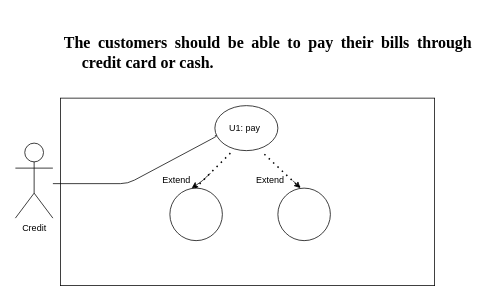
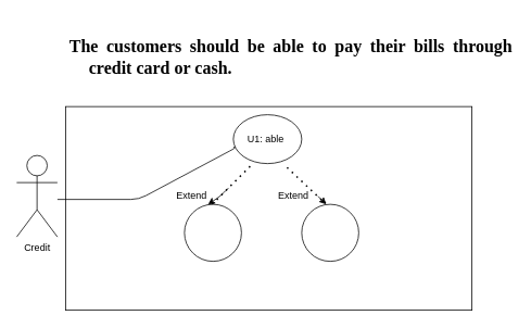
  <mxCell id="0" />
  <mxCell id="1" parent="0" />
  <mxCell id="2" value="&lt;span style=&quot;color: rgba(0 , 0 , 0 , 0) ; font-family: monospace ; font-size: 0px&quot;&gt;%3CmxGraphModel%3E%3Croot%3E%3CmxCell%20id%3D%220%22%2F%3E%3CmxCell%20id%3D%221%22%20parent%3D%220%22%2F%3E%3CmxCell%20id%3D%222%22%20value%3D%22%22%20style%3D%22endArrow%3Dclassic%3Bhtml%3D1%3B%22%20edge%3D%221%22%20parent%3D%221%22%3E%3CmxGeometry%20width%3D%2250%22%20height%3D%2250%22%20relative%3D%221%22%20as%3D%22geometry%22%3E%3CmxPoint%20x%3D%22690%22%20y%3D%22240%22%20as%3D%22sourcePoint%22%2F%3E%3CmxPoint%20x%3D%22680%22%20y%3D%22250%22%20as%3D%22targetPoint%22%2F%3E%3C%2FmxGeometry%3E%3C%2FmxCell%3E%3C%2Froot%3E%3C%2FmxGraphModel%3E&lt;/span&gt;" style="text;html=1;strokeColor=none;fillColor=none;align=center;verticalAlign=middle;whiteSpace=wrap;rounded=0;" vertex="1" parent="1"><mxGeometry x="100" y="210" width="270" height="50" as="geometry" /></mxCell>
  <mxCell id="3" value="&lt;p style=&quot;margin-top: 12.0pt ; margin-right: 0cm ; margin-bottom: 12.0pt ; margin-left: 36.0pt ; text-align: justify ; text-indent: -18.0pt ; background: white&quot;&gt;&lt;b&gt;&lt;span style=&quot;font-size: 16.0pt ; font-family: &amp;#34;calibri&amp;#34; , &amp;#34;sans-serif&amp;#34;&quot;&gt;The customers should be able to pay their bills through credit card or cash.&lt;/span&gt;&lt;/b&gt;&lt;/p&gt;" style="text;html=1;strokeColor=none;fillColor=none;align=center;verticalAlign=middle;whiteSpace=wrap;rounded=0;" vertex="1" parent="1"><mxGeometry x="60" y="20" width="570" height="100" as="geometry" /></mxCell>
  <mxCell id="4" value="Credit" style="shape=umlActor;verticalLabelPosition=bottom;verticalAlign=top;html=1;outlineConnect=0;" vertex="1" parent="1"><mxGeometry x="20" y="190" width="50" height="100" as="geometry" /></mxCell>
  <mxCell id="5" value="" style="rounded=0;whiteSpace=wrap;html=1;" vertex="1" parent="1"><mxGeometry x="80" y="130" width="499" height="250" as="geometry" /></mxCell>
  <mxCell id="6" value="" style="endArrow=none;html=1;entryX=0;entryY=1;entryDx=0;entryDy=0;" edge="1" parent="1" target="8"><mxGeometry width="50" height="50" relative="1" as="geometry"><mxPoint x="70" y="244" as="sourcePoint" /><mxPoint x="180" y="244" as="targetPoint" /><Array as="points"><mxPoint x="170" y="244" /><mxPoint x="290" y="180" /></Array></mxGeometry></mxCell>
  <mxCell id="7" value="" style="ellipse;whiteSpace=wrap;html=1;" vertex="1" parent="1"><mxGeometry x="286" y="140" width="84" height="60" as="geometry" /></mxCell>
- <mxCell id="8" value="U1: pay" style="text;html=1;strokeColor=none;fillColor=none;align=center;verticalAlign=middle;whiteSpace=wrap;rounded=0;" vertex="1" parent="1"><mxGeometry x="286" y="160" width="80" height="20" as="geometry" /></mxCell>
+ <mxCell id="8" value="U1: able" style="text;html=1;strokeColor=none;fillColor=none;align=center;verticalAlign=middle;whiteSpace=wrap;rounded=0;" vertex="1" parent="1"><mxGeometry x="286" y="160" width="80" height="20" as="geometry" /></mxCell>
  <mxCell id="9" value="" style="endArrow=none;dashed=1;html=1;dashPattern=1 3;strokeWidth=2;" edge="1" parent="1"><mxGeometry width="50" height="50" relative="1" as="geometry"><mxPoint x="260" y="250" as="sourcePoint" /><mxPoint x="310" y="200" as="targetPoint" /></mxGeometry></mxCell>
  <mxCell id="10" value="" style="endArrow=none;dashed=1;html=1;dashPattern=1 3;strokeWidth=2;entryX=0.75;entryY=1.033;entryDx=0;entryDy=0;entryPerimeter=0;exitX=0.4;exitY=-0.043;exitDx=0;exitDy=0;exitPerimeter=0;" edge="1" parent="1" source="12" target="7"><mxGeometry width="50" height="50" relative="1" as="geometry"><mxPoint x="390" y="230" as="sourcePoint" /><mxPoint x="320" y="210" as="targetPoint" /><Array as="points"><mxPoint x="400" y="250" /></Array></mxGeometry></mxCell>
  <mxCell id="11" value="" style="ellipse;whiteSpace=wrap;html=1;aspect=fixed;" vertex="1" parent="1"><mxGeometry x="226" y="250" width="70" height="70" as="geometry" /></mxCell>
  <mxCell id="12" value="" style="ellipse;whiteSpace=wrap;html=1;aspect=fixed;" vertex="1" parent="1"><mxGeometry x="370" y="250" width="70" height="70" as="geometry" /></mxCell>
  <mxCell id="13" value="Extend" style="text;html=1;strokeColor=none;fillColor=none;align=center;verticalAlign=middle;whiteSpace=wrap;rounded=0;" vertex="1" parent="1"><mxGeometry x="340" y="230" width="40" height="20" as="geometry" /></mxCell>
  <mxCell id="14" value="Extend" style="text;html=1;strokeColor=none;fillColor=none;align=center;verticalAlign=middle;whiteSpace=wrap;rounded=0;" vertex="1" parent="1"><mxGeometry x="215" y="230" width="40" height="20" as="geometry" /></mxCell>
  <mxCell id="15" value="" style="endArrow=classic;html=1;" edge="1" parent="1"><mxGeometry width="50" height="50" relative="1" as="geometry"><mxPoint x="280" y="230" as="sourcePoint" /><mxPoint x="255" y="250" as="targetPoint" /><Array as="points"><mxPoint x="270" y="240" /></Array></mxGeometry></mxCell>
  <mxCell id="16" value="" style="endArrow=classic;html=1;" edge="1" parent="1"><mxGeometry width="50" height="50" relative="1" as="geometry"><mxPoint x="390" y="240" as="sourcePoint" /><mxPoint x="400" y="250" as="targetPoint" /><Array as="points"><mxPoint x="390" y="240" /></Array></mxGeometry></mxCell>
